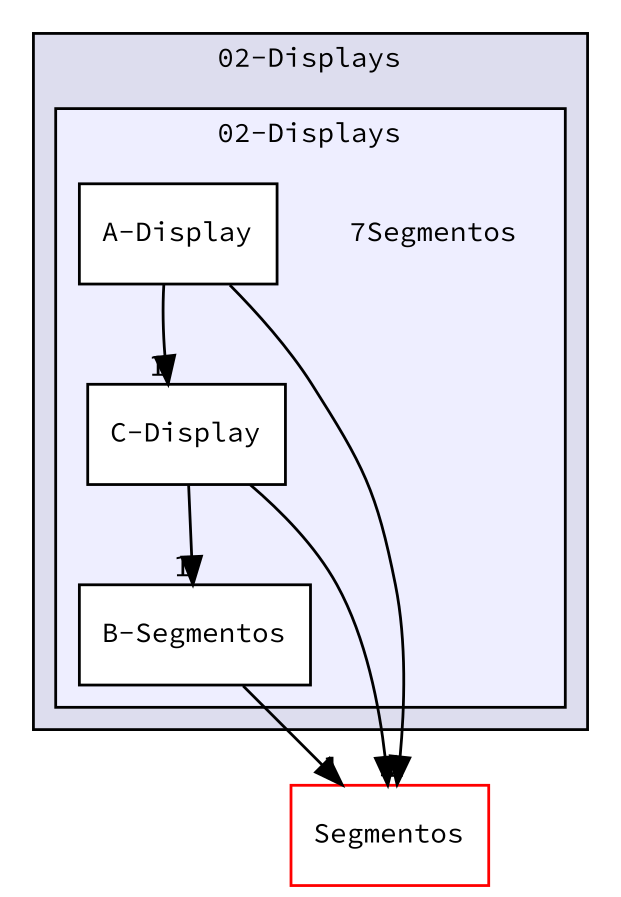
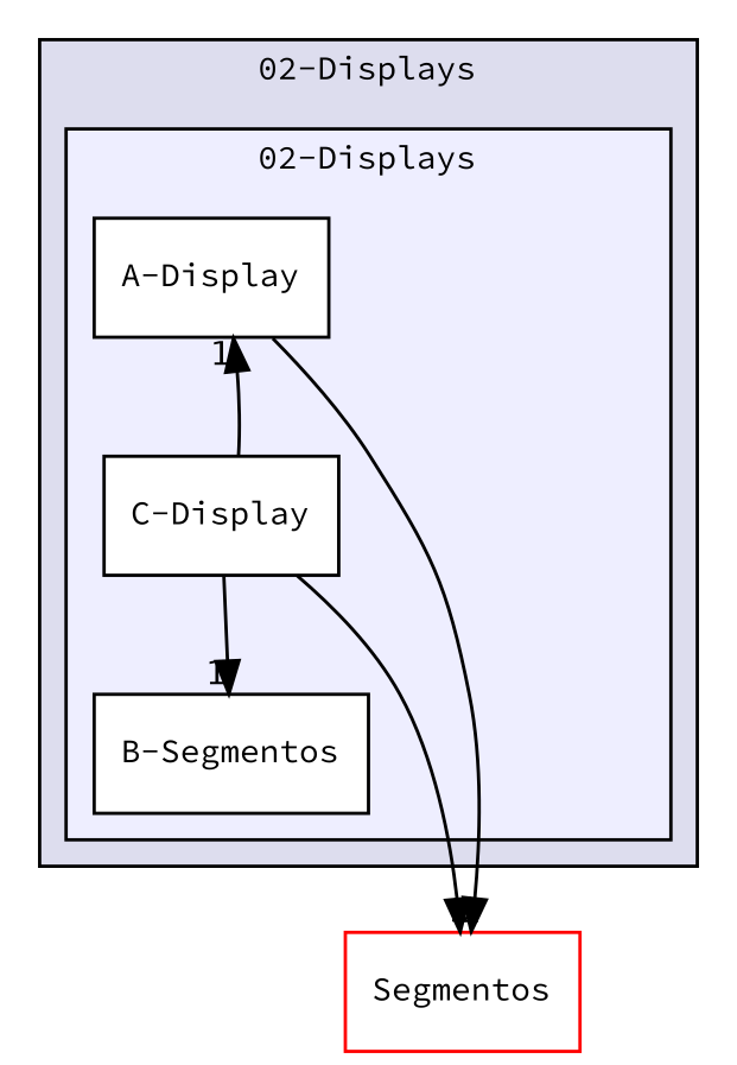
  digraph {
    compound=true
    fontname="Source Code Pro"
    node [fontname="Source Code Pro" fontsize=10 shape=box color=black fillcolor=white style=filled]
    edge [fontname="Source Code Pro" headlabel=1 labeldistance=1.5 labelfontname=Helvetica labelfontsize=10]
-   n1 [label="7Segmentos" shape=plaintext color="" fillcolor="" style=""]
    n2 [label="A-Display"]
    n3 [label="B-Segmentos"]
    n4 [label="C-Display"]
    n5 [color=red label=Segmentos]
    subgraph cluster_1 {
      bgcolor="#ddddee"
      fontsize=10
      label="02-Displays"
      pencolor=black
      subgraph cluster_2 {
        bgcolor="#eeeeff"
        fontsize=10
        label="02-Displays"
        pencolor=black
-       n1
        n2
        n3
        n4
      }
    }
    n2 -> n5
-   n3 -> n5
-   n2 -> n4
+   n4 -> n2
    n4 -> n3
    n4 -> n5 [headlabel=2]
  }
